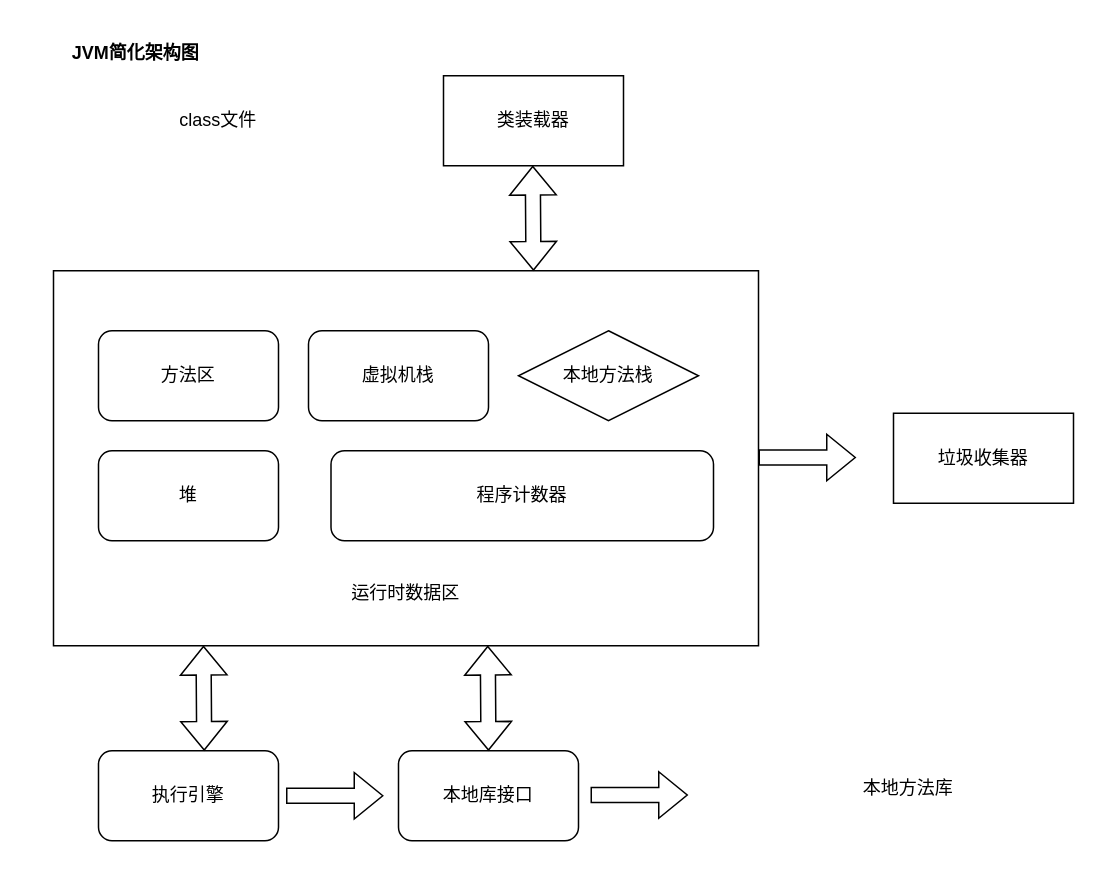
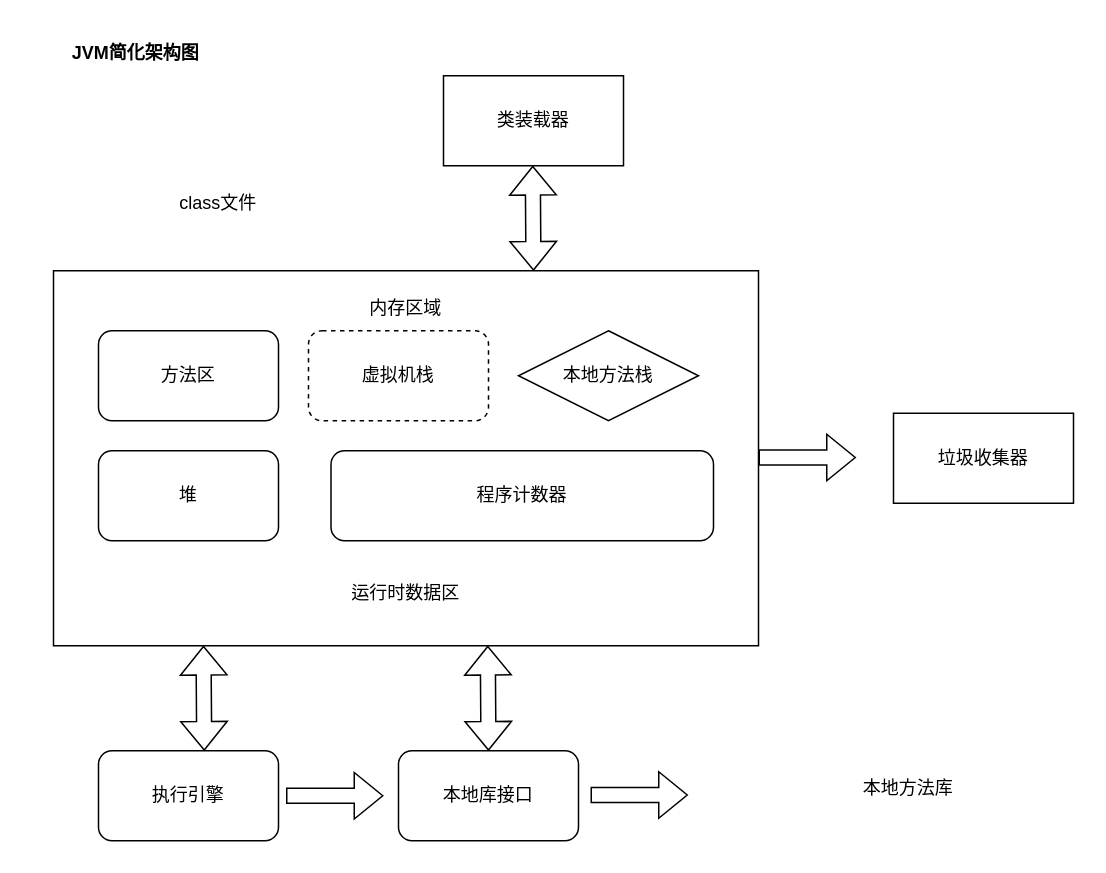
  <mxCell id="0" />
  <mxCell id="1" parent="0" />
  <mxCell id="2" value="" style="rounded=0;whiteSpace=wrap;html=1;" vertex="1" parent="1"><mxGeometry x="35" y="180" width="470" height="250" as="geometry" /></mxCell>
  <mxCell id="3" value="&lt;b&gt;JVM简化架构图&lt;/b&gt;" style="text;html=1;strokeColor=none;fillColor=none;align=center;verticalAlign=middle;whiteSpace=wrap;rounded=0;" vertex="1" parent="1"><mxGeometry x="20" y="20" width="140" height="30" as="geometry" /></mxCell>
- <mxCell id="4" value="class文件" style="text;html=1;strokeColor=none;fillColor=none;align=center;verticalAlign=middle;whiteSpace=wrap;rounded=0;" vertex="1" parent="1"><mxGeometry x="115" y="65" width="60" height="30" as="geometry" /></mxCell>
+ <mxCell id="4" value="class文件" style="text;html=1;strokeColor=none;fillColor=none;align=center;verticalAlign=middle;whiteSpace=wrap;rounded=0;" vertex="1" parent="1"><mxGeometry x="115" y="120" width="60" height="30" as="geometry" /></mxCell>
  <mxCell id="5" value="类装载器" style="whiteSpace=wrap;html=1;" vertex="1" parent="1"><mxGeometry x="295" y="50" width="120" height="60" as="geometry" /></mxCell>
  <mxCell id="6" value="" style="shape=flexArrow;endArrow=classic;startArrow=classic;html=1;rounded=0;" edge="1" parent="1"><mxGeometry width="100" height="100" relative="1" as="geometry"><mxPoint x="355" y="180" as="sourcePoint" /><mxPoint x="354.5" y="110" as="targetPoint" /></mxGeometry></mxCell>
+ <mxCell id="7" value="内存区域" style="text;html=1;strokeColor=none;fillColor=none;align=center;verticalAlign=middle;whiteSpace=wrap;rounded=0;" vertex="1" parent="1"><mxGeometry x="240" y="190" width="60" height="30" as="geometry" /></mxCell>
  <mxCell id="8" value="方法区" style="rounded=1;whiteSpace=wrap;html=1;" vertex="1" parent="1"><mxGeometry x="65" y="220" width="120" height="60" as="geometry" /></mxCell>
- <mxCell id="9" value="虚拟机栈" style="rounded=1;whiteSpace=wrap;html=1;" vertex="1" parent="1"><mxGeometry x="205" y="220" width="120" height="60" as="geometry" /></mxCell>
+ <mxCell id="9" value="虚拟机栈" style="rounded=1;whiteSpace=wrap;html=1;dashed=1;" vertex="1" parent="1"><mxGeometry x="205" y="220" width="120" height="60" as="geometry" /></mxCell>
  <mxCell id="10" value="本地方法栈" style="rhombus;whiteSpace=wrap;html=1;" vertex="1" parent="1"><mxGeometry x="345" y="220" width="120" height="60" as="geometry" /></mxCell>
  <mxCell id="11" value="堆" style="rounded=1;whiteSpace=wrap;html=1;" vertex="1" parent="1"><mxGeometry x="65" y="300" width="120" height="60" as="geometry" /></mxCell>
  <mxCell id="12" value="程序计数器" style="rounded=1;whiteSpace=wrap;html=1;" vertex="1" parent="1"><mxGeometry x="220" y="300" width="255" height="60" as="geometry" /></mxCell>
  <mxCell id="13" value="运行时数据区" style="text;html=1;strokeColor=none;fillColor=none;align=center;verticalAlign=middle;whiteSpace=wrap;rounded=0;" vertex="1" parent="1"><mxGeometry x="225" y="380" width="90" height="30" as="geometry" /></mxCell>
  <mxCell id="14" value="执行引擎" style="rounded=1;whiteSpace=wrap;html=1;" vertex="1" parent="1"><mxGeometry x="65" y="500" width="120" height="60" as="geometry" /></mxCell>
  <mxCell id="15" value="本地库接口" style="rounded=1;whiteSpace=wrap;html=1;" vertex="1" parent="1"><mxGeometry x="265" y="500" width="120" height="60" as="geometry" /></mxCell>
  <mxCell id="16" value="" style="shape=flexArrow;endArrow=classic;startArrow=classic;html=1;rounded=0;" edge="1" parent="1"><mxGeometry width="100" height="100" relative="1" as="geometry"><mxPoint x="135.5" y="500" as="sourcePoint" /><mxPoint x="135" y="430" as="targetPoint" /></mxGeometry></mxCell>
  <mxCell id="17" value="" style="shape=flexArrow;endArrow=classic;startArrow=classic;html=1;rounded=0;" edge="1" parent="1"><mxGeometry width="100" height="100" relative="1" as="geometry"><mxPoint x="325" y="500" as="sourcePoint" /><mxPoint x="324.5" y="430" as="targetPoint" /></mxGeometry></mxCell>
  <mxCell id="18" value="" style="shape=flexArrow;endArrow=classic;html=1;rounded=0;" edge="1" parent="1"><mxGeometry width="50" height="50" relative="1" as="geometry"><mxPoint x="190" y="530" as="sourcePoint" /><mxPoint x="255" y="530" as="targetPoint" /></mxGeometry></mxCell>
  <mxCell id="19" value="" style="shape=flexArrow;endArrow=classic;html=1;rounded=0;" edge="1" parent="1"><mxGeometry width="50" height="50" relative="1" as="geometry"><mxPoint x="393" y="529.5" as="sourcePoint" /><mxPoint x="458" y="529.5" as="targetPoint" /></mxGeometry></mxCell>
  <mxCell id="20" value="本地方法库" style="text;html=1;strokeColor=none;fillColor=none;align=center;verticalAlign=middle;whiteSpace=wrap;rounded=0;" vertex="1" parent="1"><mxGeometry x="570" y="510" width="70" height="30" as="geometry" /></mxCell>
  <mxCell id="21" value="" style="shape=flexArrow;endArrow=classic;html=1;rounded=0;" edge="1" parent="1"><mxGeometry width="50" height="50" relative="1" as="geometry"><mxPoint x="505" y="304.5" as="sourcePoint" /><mxPoint x="570" y="304.5" as="targetPoint" /></mxGeometry></mxCell>
  <mxCell id="22" value="垃圾收集器" style="rounded=0;whiteSpace=wrap;html=1;" vertex="1" parent="1"><mxGeometry x="595" y="275" width="120" height="60" as="geometry" /></mxCell>
